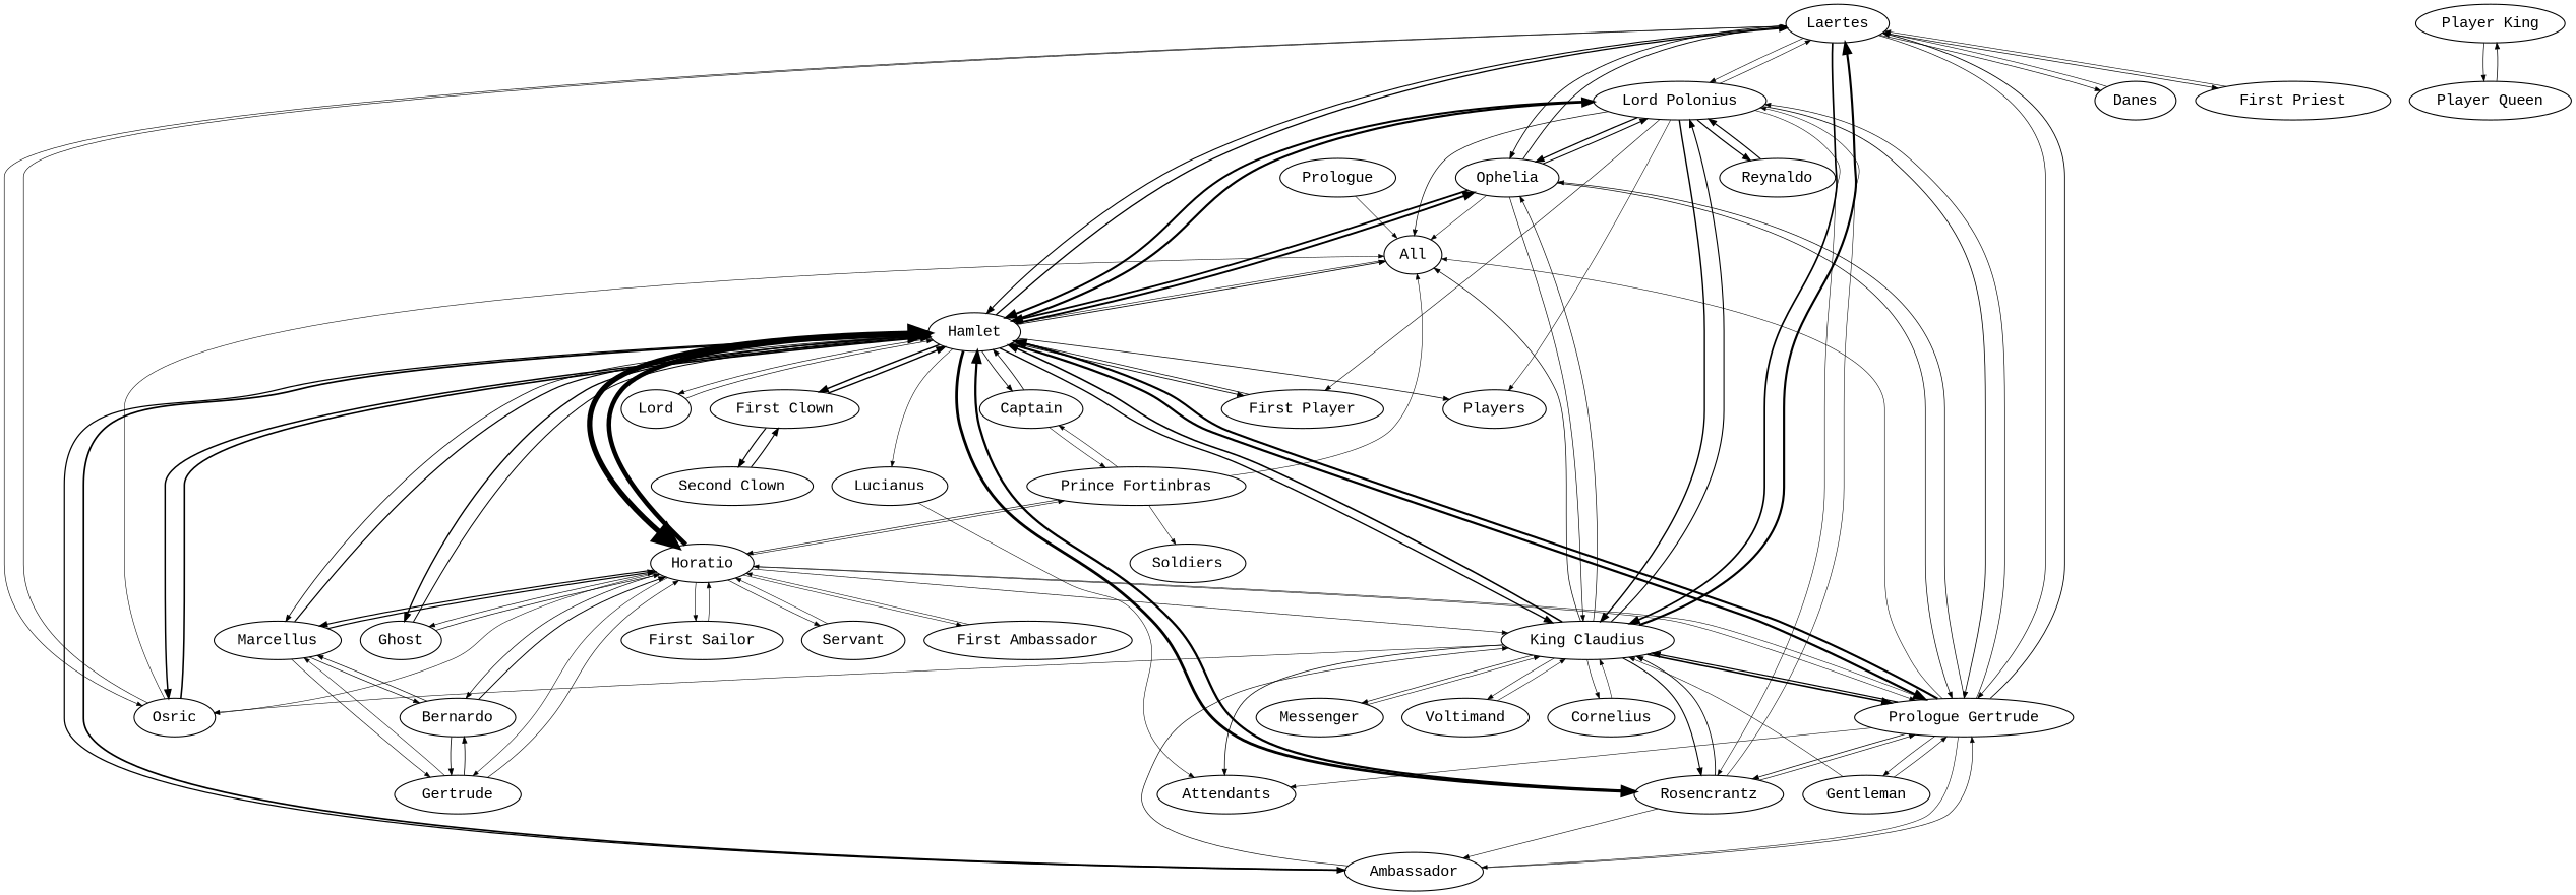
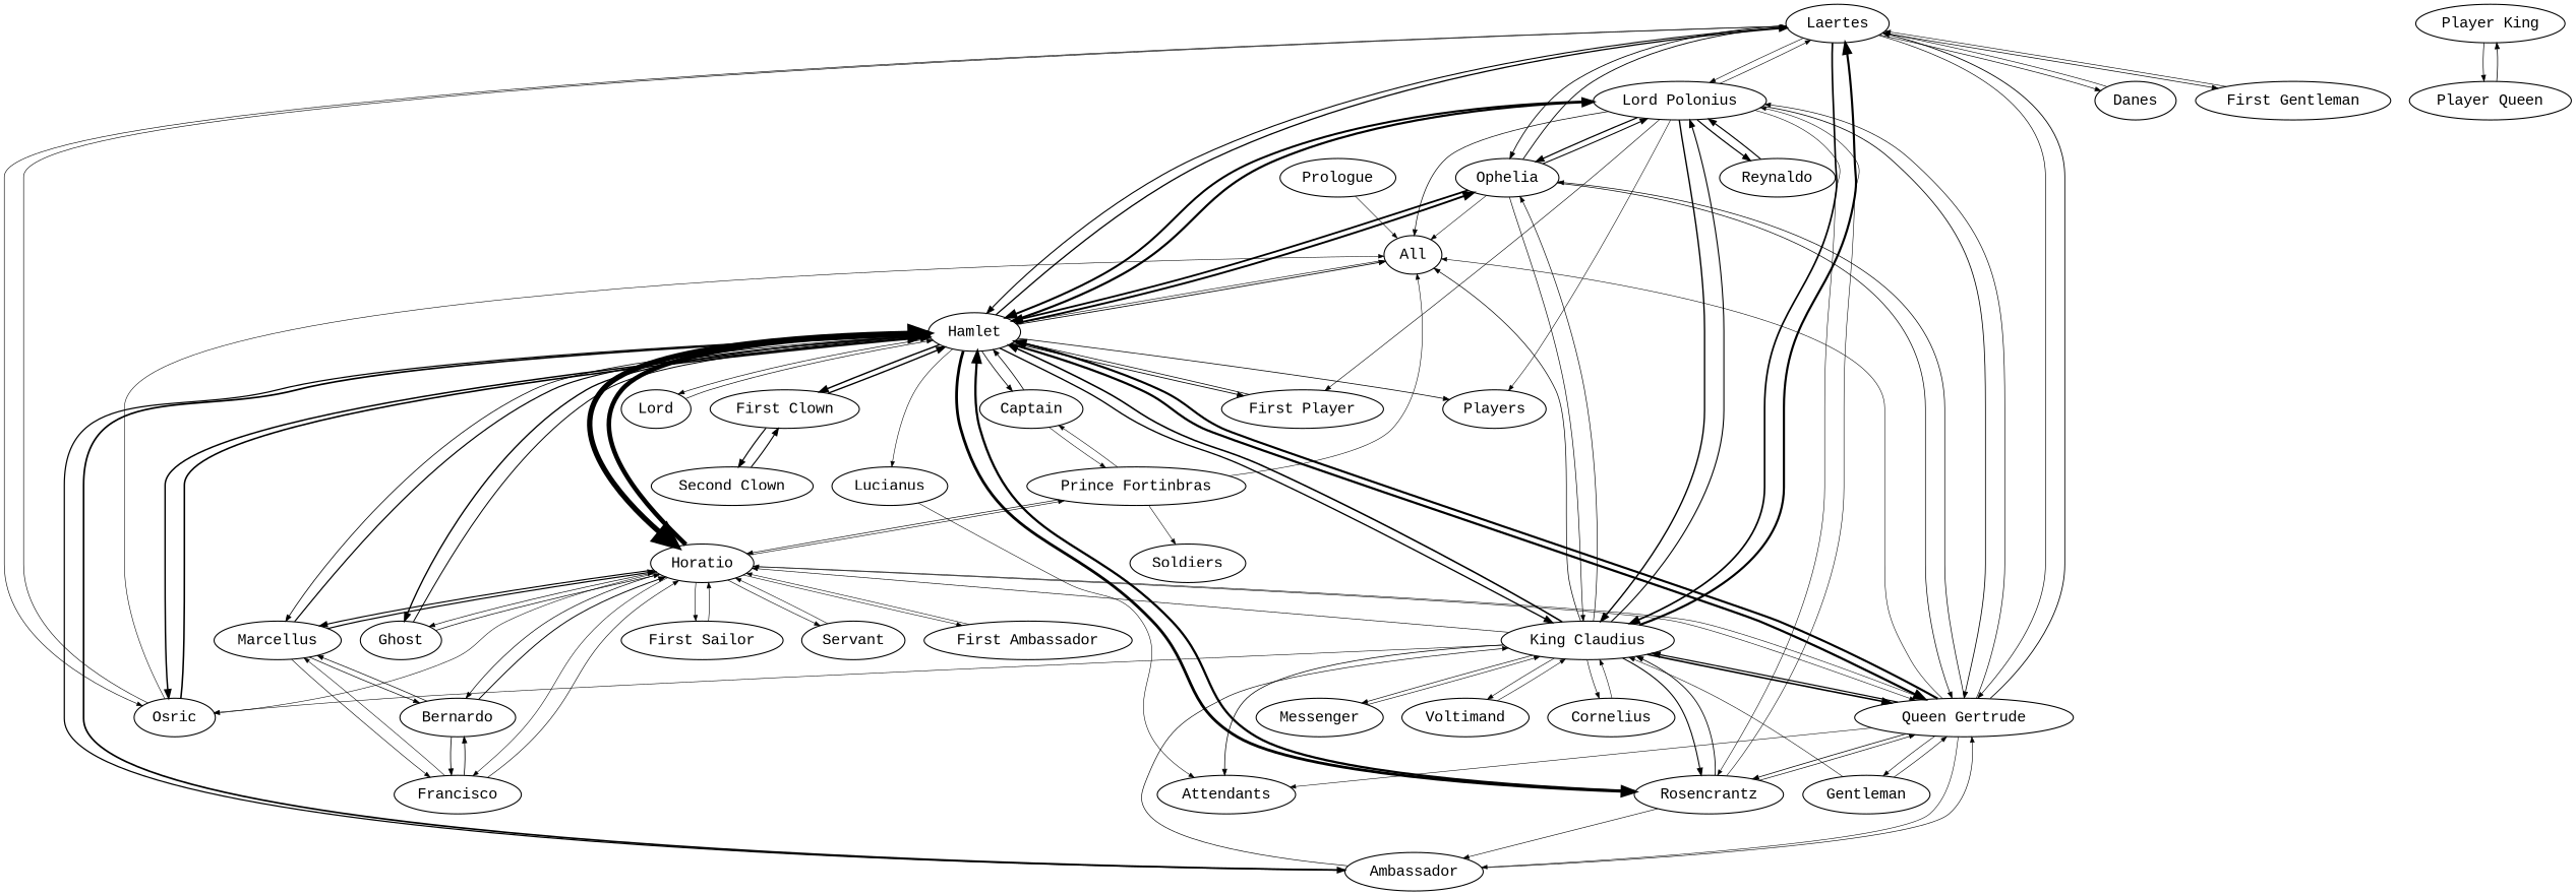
  digraph {
    fontname="Liberation Mono"
    splines=true
    node [fontname="Liberation Mono"]
    edge [arrowsize=0.5 fontname="Liberation Mono" penwidth=0.5]
    Laertes
    "Lord Polonius"
    Ophelia
    Danes
    Hamlet
    "King Claudius"
    Osric
-   "First Priest"
-   "Queen Gertrude" [label="Prologue Gertrude"]
+   "First Priest" [label="First Gentleman"]
+   "Queen Gertrude"
    All
    Rosencrantz
    Reynaldo
    "First Player"
    Players
    Lord
    Marcellus
    Horatio
    Ghost
    n19 [label=Ambassador]
    "First Clown"
    Captain
    Lucianus
    Attendants
    Messenger
    Voltimand
    Cornelius
    Gentleman
-   Francisco [label=Gertrude]
+   Francisco
    Bernardo
    "First Sailor"
    Servant
    "Prince Fortinbras"
    "First Ambassador"
    "Second Clown"
    Soldiers
    "Player King"
    "Player Queen"
    Prologue
    Laertes -> "Lord Polonius" [arrowsize=0.515463917526 penwidth=0.546391752577]
    Laertes -> Ophelia [arrowsize=0.592783505155 penwidth=0.778350515464]
    Laertes -> Danes [arrowsize=0.530927835052 penwidth=0.592783505155]
    Laertes -> Hamlet [arrowsize=0.670103092784 penwidth=1.01030927835]
    Laertes -> "King Claudius" [arrowsize=0.855670103093 penwidth=1.56701030928]
    Laertes -> Osric [arrowsize=0.515463917526 penwidth=0.546391752577]
    Laertes -> "First Priest" [arrowsize=0.546391752577 penwidth=0.639175257732]
    Laertes -> "Queen Gertrude" [arrowsize=0.530927835052 penwidth=0.592783505155]
    "Lord Polonius" -> Laertes [arrowsize=0.515463917526 penwidth=0.546391752577]
    "Lord Polonius" -> Ophelia [arrowsize=0.716494845361 penwidth=1.14948453608]
    "Lord Polonius" -> Hamlet [arrowsize=0.963917525773 penwidth=1.89175257732]
    "Lord Polonius" -> "King Claudius" [arrowsize=0.762886597938 penwidth=1.28865979381]
    "Lord Polonius" -> "Queen Gertrude" [arrowsize=0.577319587629 penwidth=0.731958762887]
    "Lord Polonius" -> All [arrowsize=0.546391752577 penwidth=0.639175257732]
    "Lord Polonius" -> Rosencrantz
    "Lord Polonius" -> Reynaldo [arrowsize=0.701030927835 penwidth=1.10309278351]
    "Lord Polonius" -> "First Player" [arrowsize=0.515463917526 penwidth=0.546391752577]
    "Lord Polonius" -> Players
    Ophelia -> Laertes [arrowsize=0.60824742268 penwidth=0.824742268041]
    Ophelia -> "Lord Polonius" [arrowsize=0.654639175258 penwidth=0.963917525773]
    Ophelia -> Hamlet [arrowsize=0.90206185567 penwidth=1.70618556701]
    Ophelia -> "King Claudius" [arrowsize=0.530927835052 penwidth=0.592783505155]
    Ophelia -> "Queen Gertrude" [arrowsize=0.546391752577 penwidth=0.639175257732]
    Ophelia -> All
    Danes -> Laertes [arrowsize=0.515463917526 penwidth=0.546391752577]
    Hamlet -> Laertes [arrowsize=0.731958762887 penwidth=1.19587628866]
    Hamlet -> "Lord Polonius" [arrowsize=1.01030927835 penwidth=2.03092783505]
    Hamlet -> Ophelia [arrowsize=0.932989690722 penwidth=1.79896907216]
    Hamlet -> "King Claudius" [arrowsize=0.747422680412 penwidth=1.24226804124]
    Hamlet -> Osric [arrowsize=0.79381443299 penwidth=1.38144329897]
    Hamlet -> "Queen Gertrude" [arrowsize=1.02577319588 penwidth=2.07731958763]
    Hamlet -> All [arrowsize=0.592783505155 penwidth=0.778350515464]
    Hamlet -> Rosencrantz [arrowsize=1.21134020619 penwidth=2.63402061856]
    Hamlet -> "First Player" [arrowsize=0.592783505155 penwidth=0.778350515464]
    Hamlet -> Players [arrowsize=0.561855670103 penwidth=0.685567010309]
    Hamlet -> Lord [arrowsize=0.530927835052 penwidth=0.592783505155]
    Hamlet -> Marcellus [arrowsize=0.577319587629 penwidth=0.731958762887]
    Hamlet -> Horatio [arrowsize=2.0 penwidth=5.0]
    Hamlet -> Ghost [arrowsize=0.747422680412 penwidth=1.24226804124]
    Hamlet -> n19 [arrowsize=0.716494845361 penwidth=1.14948453608]
    Hamlet -> "First Clown" [arrowsize=0.778350515464 penwidth=1.33505154639]
    Hamlet -> Captain [arrowsize=0.577319587629 penwidth=0.731958762887]
    Hamlet -> Lucianus
    "King Claudius" -> Laertes [arrowsize=1.01030927835 penwidth=2.03092783505]
    "King Claudius" -> "Lord Polonius" [arrowsize=0.670103092784 penwidth=1.01030927835]
    "King Claudius" -> Ophelia [arrowsize=0.530927835052 penwidth=0.592783505155]
    "King Claudius" -> Hamlet [arrowsize=0.824742268041 penwidth=1.47422680412]
    "King Claudius" -> Osric
    "King Claudius" -> "Queen Gertrude" [arrowsize=0.824742268041 penwidth=1.47422680412]
    "King Claudius" -> All [arrowsize=0.546391752577 penwidth=0.639175257732]
    "King Claudius" -> Rosencrantz [arrowsize=0.654639175258 penwidth=0.963917525773]
-   Horatio -> "King Claudius" [arrowsize=0.515463917526 penwidth=0.546391752577]
+   "King Claudius" -> Horatio [arrowsize=0.515463917526 penwidth=0.546391752577]
    "King Claudius" -> Attendants [arrowsize=0.561855670103 penwidth=0.685567010309]
    "King Claudius" -> Messenger [arrowsize=0.530927835052 penwidth=0.592783505155]
    "King Claudius" -> Voltimand [arrowsize=0.515463917526 penwidth=0.546391752577]
    "King Claudius" -> Cornelius [arrowsize=0.515463917526 penwidth=0.546391752577]
    Osric -> Laertes [arrowsize=0.515463917526 penwidth=0.546391752577]
    Osric -> Hamlet [arrowsize=0.824742268041 penwidth=1.47422680412]
    Osric -> All
    "First Priest" -> Laertes [arrowsize=0.515463917526 penwidth=0.546391752577]
    "Queen Gertrude" -> Laertes [arrowsize=0.592783505155 penwidth=0.778350515464]
    "Queen Gertrude" -> "Lord Polonius" [arrowsize=0.530927835052 penwidth=0.592783505155]
    "Queen Gertrude" -> Ophelia [arrowsize=0.546391752577 penwidth=0.639175257732]
    "Queen Gertrude" -> Hamlet [arrowsize=0.994845360825 penwidth=1.98453608247]
    "Queen Gertrude" -> "King Claudius" [arrowsize=0.701030927835 penwidth=1.10309278351]
    "Queen Gertrude" -> All
    "Queen Gertrude" -> Rosencrantz [arrowsize=0.561855670103 penwidth=0.685567010309]
    "Queen Gertrude" -> Horatio
    "Queen Gertrude" -> n19
    "Queen Gertrude" -> Attendants
    "Queen Gertrude" -> Gentleman [arrowsize=0.515463917526 penwidth=0.546391752577]
    All -> Hamlet [arrowsize=0.515463917526 penwidth=0.546391752577]
    Rosencrantz -> "Lord Polonius"
    Rosencrantz -> Hamlet [arrowsize=1.0412371134 penwidth=2.12371134021]
    Rosencrantz -> "King Claudius" [arrowsize=0.592783505155 penwidth=0.778350515464]
    Rosencrantz -> "Queen Gertrude" [arrowsize=0.530927835052 penwidth=0.592783505155]
    Rosencrantz -> n19 [arrowsize=0.515463917526 penwidth=0.546391752577]
    Reynaldo -> "Lord Polonius" [arrowsize=0.685567010309 penwidth=1.05670103093]
    "First Player" -> Hamlet [arrowsize=0.561855670103 penwidth=0.685567010309]
    Lord -> Hamlet [arrowsize=0.530927835052 penwidth=0.592783505155]
    Marcellus -> Hamlet [arrowsize=0.701030927835 penwidth=1.10309278351]
    Marcellus -> Horatio [arrowsize=0.701030927835 penwidth=1.10309278351]
    Marcellus -> Francisco [arrowsize=0.515463917526 penwidth=0.546391752577]
    Marcellus -> Bernardo [arrowsize=0.546391752577 penwidth=0.639175257732]
    Horatio -> Hamlet [arrowsize=1.75257731959 penwidth=4.25773195876]
    Horatio -> Osric
    Horatio -> "Queen Gertrude"
    Horatio -> Marcellus [arrowsize=0.685567010309 penwidth=1.05670103093]
    Horatio -> Ghost [arrowsize=0.530927835052 penwidth=0.592783505155]
    Horatio -> Francisco
    Horatio -> Bernardo [arrowsize=0.546391752577 penwidth=0.639175257732]
    Horatio -> "First Sailor" [arrowsize=0.515463917526 penwidth=0.546391752577]
    Horatio -> Servant [arrowsize=0.515463917526 penwidth=0.546391752577]
    Horatio -> "Prince Fortinbras" [arrowsize=0.515463917526 penwidth=0.546391752577]
    Horatio -> "First Ambassador"
    Ghost -> Hamlet [arrowsize=0.639175257732 penwidth=0.917525773196]
    Ghost -> Horatio [arrowsize=0.546391752577 penwidth=0.639175257732]
    n19 -> Hamlet [arrowsize=0.855670103093 penwidth=1.56701030928]
    n19 -> "King Claudius" [arrowsize=0.530927835052 penwidth=0.592783505155]
    n19 -> "Queen Gertrude" [arrowsize=0.515463917526 penwidth=0.546391752577]
    "First Clown" -> Hamlet [arrowsize=0.762886597938 penwidth=1.28865979381]
    "First Clown" -> "Second Clown" [arrowsize=0.685567010309 penwidth=1.05670103093]
    Captain -> Hamlet [arrowsize=0.577319587629 penwidth=0.731958762887]
    Captain -> "Prince Fortinbras"
    Lucianus -> Attendants
    Messenger -> "King Claudius" [arrowsize=0.515463917526 penwidth=0.546391752577]
    Voltimand -> "King Claudius"
    Cornelius -> "King Claudius"
    Gentleman -> "King Claudius"
    Gentleman -> "Queen Gertrude" [arrowsize=0.515463917526 penwidth=0.546391752577]
    Francisco -> Marcellus
    Francisco -> Horatio [arrowsize=0.515463917526 penwidth=0.546391752577]
    Francisco -> Bernardo [arrowsize=0.577319587629 penwidth=0.731958762887]
    Bernardo -> Marcellus [arrowsize=0.546391752577 penwidth=0.639175257732]
    Bernardo -> Horatio [arrowsize=0.623711340206 penwidth=0.871134020619]
    Bernardo -> Francisco [arrowsize=0.577319587629 penwidth=0.731958762887]
    "First Sailor" -> Horatio [arrowsize=0.515463917526 penwidth=0.546391752577]
    Servant -> Horatio
    "Prince Fortinbras" -> All
    "Prince Fortinbras" -> Horatio [arrowsize=0.530927835052 penwidth=0.592783505155]
    "Prince Fortinbras" -> Captain
    "Prince Fortinbras" -> Soldiers
    "First Ambassador" -> Horatio
    "Second Clown" -> "First Clown" [arrowsize=0.670103092784 penwidth=1.01030927835]
    "Player King" -> "Player Queen" [arrowsize=0.546391752577 penwidth=0.639175257732]
    "Player Queen" -> "Player King" [arrowsize=0.561855670103 penwidth=0.685567010309]
    Prologue -> All
  }
